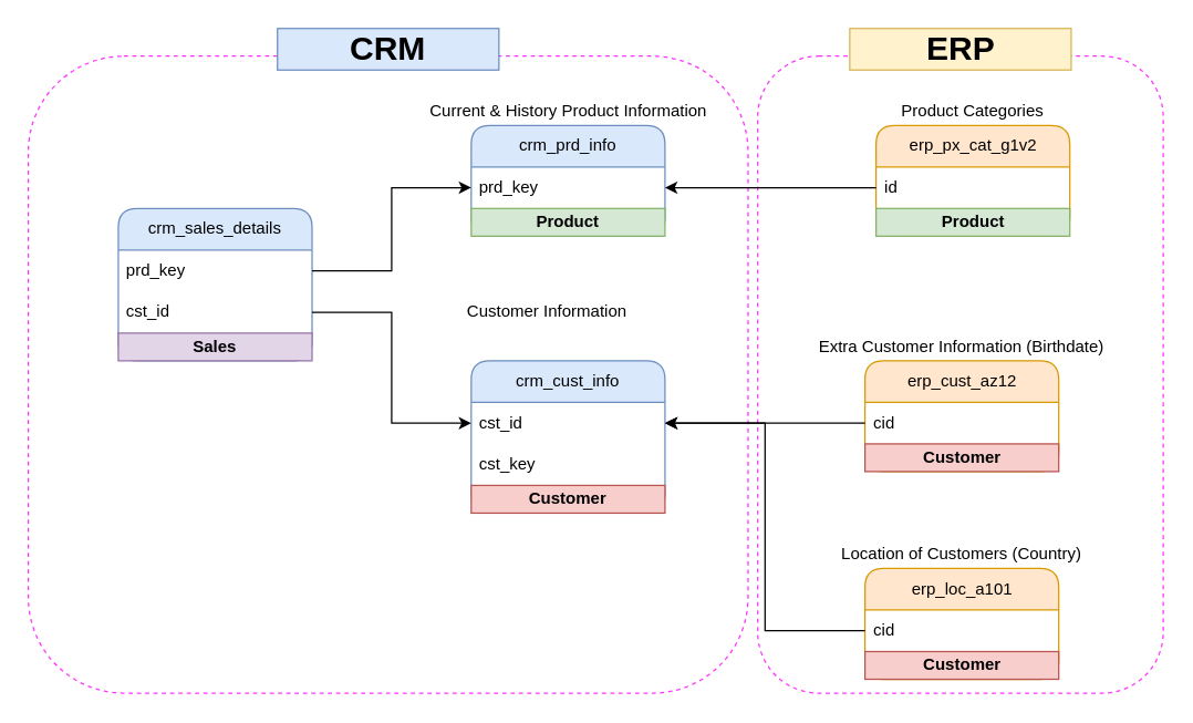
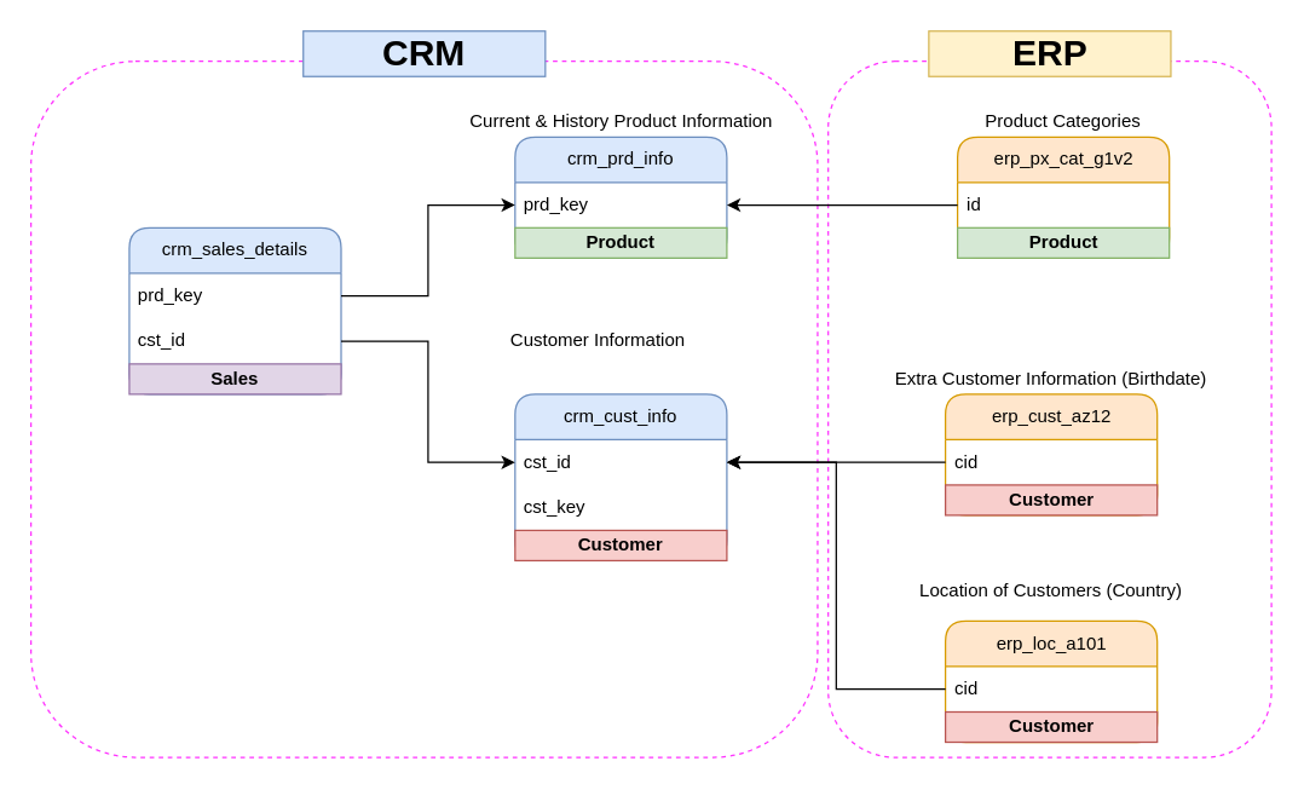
  <mxCell id="0" />
  <mxCell id="1" parent="0" />
  <mxCell id="2" value="" style="rounded=1;whiteSpace=wrap;html=1;fillColor=none;dashed=1;strokeColor=#FF33FF;" parent="1" vertex="1"><mxGeometry x="547" y="40" width="293" height="460" as="geometry" /></mxCell>
  <mxCell id="3" value="" style="rounded=1;whiteSpace=wrap;html=1;fillColor=none;dashed=1;strokeColor=#FF33FF;" parent="1" vertex="1"><mxGeometry x="20" y="40" width="520" height="460" as="geometry" /></mxCell>
  <mxCell id="4" value="crm_cust_info" style="swimlane;fontStyle=0;childLayout=stackLayout;horizontal=1;startSize=30;horizontalStack=0;resizeParent=1;resizeParentMax=0;resizeLast=0;collapsible=1;marginBottom=0;whiteSpace=wrap;html=1;rounded=1;fillColor=#dae8fc;strokeColor=#6c8ebf;" parent="1" vertex="1"><mxGeometry x="340" y="260" width="140" height="110" as="geometry" /></mxCell>
  <mxCell id="5" value="cst_id" style="text;strokeColor=none;fillColor=none;align=left;verticalAlign=middle;spacingLeft=4;spacingRight=4;overflow=hidden;points=[[0,0.5],[1,0.5]];portConstraint=eastwest;rotatable=0;whiteSpace=wrap;html=1;" parent="4" vertex="1"><mxGeometry y="30" width="140" height="30" as="geometry" /></mxCell>
  <mxCell id="6" value="cst_key" style="text;strokeColor=none;fillColor=none;align=left;verticalAlign=middle;spacingLeft=4;spacingRight=4;overflow=hidden;points=[[0,0.5],[1,0.5]];portConstraint=eastwest;rotatable=0;whiteSpace=wrap;html=1;" parent="4" vertex="1"><mxGeometry y="60" width="140" height="30" as="geometry" /></mxCell>
  <mxCell id="7" value="&lt;b&gt;Customer&lt;/b&gt;" style="text;html=1;strokeColor=#b85450;fillColor=#f8cecc;align=center;verticalAlign=middle;whiteSpace=wrap;overflow=hidden;" parent="4" vertex="1"><mxGeometry y="90" width="140" height="20" as="geometry" /></mxCell>
  <mxCell id="8" value="Customer Information" style="text;html=1;align=center;verticalAlign=middle;whiteSpace=wrap;rounded=0;" parent="1" vertex="1"><mxGeometry x="330" y="215" width="130" height="20" as="geometry" /></mxCell>
  <mxCell id="9" value="crm_prd_info" style="swimlane;fontStyle=0;childLayout=stackLayout;horizontal=1;startSize=30;horizontalStack=0;resizeParent=1;resizeParentMax=0;resizeLast=0;collapsible=1;marginBottom=0;whiteSpace=wrap;html=1;rounded=1;fillColor=#dae8fc;strokeColor=#6c8ebf;" parent="1" vertex="1"><mxGeometry x="340" y="90" width="140" height="80" as="geometry" /></mxCell>
  <mxCell id="10" value="prd_key" style="text;strokeColor=none;fillColor=none;align=left;verticalAlign=middle;spacingLeft=4;spacingRight=4;overflow=hidden;points=[[0,0.5],[1,0.5]];portConstraint=eastwest;rotatable=0;whiteSpace=wrap;html=1;" parent="9" vertex="1"><mxGeometry y="30" width="140" height="30" as="geometry" /></mxCell>
  <mxCell id="11" value="&lt;b&gt;Product&lt;/b&gt;" style="text;html=1;strokeColor=#82b366;fillColor=#d5e8d4;align=center;verticalAlign=middle;whiteSpace=wrap;overflow=hidden;" parent="9" vertex="1"><mxGeometry y="60" width="140" height="20" as="geometry" /></mxCell>
  <mxCell id="12" value="Current &amp;amp; History Product Information" style="text;html=1;align=center;verticalAlign=middle;whiteSpace=wrap;rounded=0;" parent="1" vertex="1"><mxGeometry x="297.5" y="70" width="225" height="20" as="geometry" /></mxCell>
  <mxCell id="13" value="crm_sales_details" style="swimlane;fontStyle=0;childLayout=stackLayout;horizontal=1;startSize=30;horizontalStack=0;resizeParent=1;resizeParentMax=0;resizeLast=0;collapsible=1;marginBottom=0;whiteSpace=wrap;html=1;rounded=1;fillColor=#dae8fc;strokeColor=#6c8ebf;" parent="1" vertex="1"><mxGeometry x="85" y="150" width="140" height="110" as="geometry" /></mxCell>
  <mxCell id="14" value="prd_key" style="text;strokeColor=none;fillColor=none;align=left;verticalAlign=middle;spacingLeft=4;spacingRight=4;overflow=hidden;points=[[0,0.5],[1,0.5]];portConstraint=eastwest;rotatable=0;whiteSpace=wrap;html=1;" parent="13" vertex="1"><mxGeometry y="30" width="140" height="30" as="geometry" /></mxCell>
  <mxCell id="15" value="cst_id" style="text;strokeColor=none;fillColor=none;align=left;verticalAlign=middle;spacingLeft=4;spacingRight=4;overflow=hidden;points=[[0,0.5],[1,0.5]];portConstraint=eastwest;rotatable=0;whiteSpace=wrap;html=1;" parent="13" vertex="1"><mxGeometry y="60" width="140" height="30" as="geometry" /></mxCell>
  <mxCell id="16" value="&lt;b&gt;Sales&lt;/b&gt;" style="text;html=1;strokeColor=#9673a6;fillColor=#e1d5e7;align=center;verticalAlign=middle;whiteSpace=wrap;overflow=hidden;" parent="13" vertex="1"><mxGeometry y="90" width="140" height="20" as="geometry" /></mxCell>
  <mxCell id="17" style="edgeStyle=orthogonalEdgeStyle;rounded=0;orthogonalLoop=1;jettySize=auto;html=1;" parent="1" source="14" target="10" edge="1"><mxGeometry relative="1" as="geometry" /></mxCell>
  <mxCell id="18" style="edgeStyle=orthogonalEdgeStyle;rounded=0;orthogonalLoop=1;jettySize=auto;html=1;" parent="1" source="15" target="5" edge="1"><mxGeometry relative="1" as="geometry" /></mxCell>
  <mxCell id="19" value="erp_cust_az12" style="swimlane;fontStyle=0;childLayout=stackLayout;horizontal=1;startSize=30;horizontalStack=0;resizeParent=1;resizeParentMax=0;resizeLast=0;collapsible=1;marginBottom=0;whiteSpace=wrap;html=1;rounded=1;fillColor=#ffe6cc;strokeColor=#d79b00;" parent="1" vertex="1"><mxGeometry x="624.5" y="260" width="140" height="80" as="geometry" /></mxCell>
  <mxCell id="20" value="cid" style="text;strokeColor=none;fillColor=none;align=left;verticalAlign=middle;spacingLeft=4;spacingRight=4;overflow=hidden;points=[[0,0.5],[1,0.5]];portConstraint=eastwest;rotatable=0;whiteSpace=wrap;html=1;" parent="19" vertex="1"><mxGeometry y="30" width="140" height="30" as="geometry" /></mxCell>
  <mxCell id="21" value="&lt;b&gt;Customer&lt;/b&gt;" style="text;html=1;strokeColor=#b85450;fillColor=#f8cecc;align=center;verticalAlign=middle;whiteSpace=wrap;overflow=hidden;" parent="19" vertex="1"><mxGeometry y="60" width="140" height="20" as="geometry" /></mxCell>
  <mxCell id="22" value="Extra Customer Information (Birthdate)" style="text;html=1;align=center;verticalAlign=middle;whiteSpace=wrap;rounded=0;" parent="1" vertex="1"><mxGeometry x="582" y="240" width="225" height="20" as="geometry" /></mxCell>
  <mxCell id="23" value="erp_loc_a101" style="swimlane;fontStyle=0;childLayout=stackLayout;horizontal=1;startSize=30;horizontalStack=0;resizeParent=1;resizeParentMax=0;resizeLast=0;collapsible=1;marginBottom=0;whiteSpace=wrap;html=1;rounded=1;fillColor=#ffe6cc;strokeColor=#d79b00;" parent="1" vertex="1"><mxGeometry x="624.5" y="410" width="140" height="80" as="geometry" /></mxCell>
  <mxCell id="24" value="cid" style="text;strokeColor=none;fillColor=none;align=left;verticalAlign=middle;spacingLeft=4;spacingRight=4;overflow=hidden;points=[[0,0.5],[1,0.5]];portConstraint=eastwest;rotatable=0;whiteSpace=wrap;html=1;" parent="23" vertex="1"><mxGeometry y="30" width="140" height="30" as="geometry" /></mxCell>
  <mxCell id="25" value="&lt;b&gt;Customer&lt;/b&gt;" style="text;html=1;strokeColor=#b85450;fillColor=#f8cecc;align=center;verticalAlign=middle;whiteSpace=wrap;overflow=hidden;" parent="23" vertex="1"><mxGeometry y="60" width="140" height="20" as="geometry" /></mxCell>
- <mxCell id="26" value="Location of Customers (Country)" style="text;html=1;align=center;verticalAlign=middle;whiteSpace=wrap;rounded=0;" parent="1" vertex="1"><mxGeometry x="582" y="390" width="225" height="20" as="geometry" /></mxCell>
+ <mxCell id="26" value="Location of Customers (Country)" style="text;html=1;align=center;verticalAlign=middle;whiteSpace=wrap;rounded=0;" parent="1" vertex="1"><mxGeometry x="582" y="380" width="225" height="20" as="geometry" /></mxCell>
  <mxCell id="27" value="erp_px_cat_g1v2" style="swimlane;fontStyle=0;childLayout=stackLayout;horizontal=1;startSize=30;horizontalStack=0;resizeParent=1;resizeParentMax=0;resizeLast=0;collapsible=1;marginBottom=0;whiteSpace=wrap;html=1;rounded=1;fillColor=#ffe6cc;strokeColor=#d79b00;" parent="1" vertex="1"><mxGeometry x="632.5" y="90" width="140" height="80" as="geometry" /></mxCell>
  <mxCell id="28" value="id" style="text;strokeColor=none;fillColor=none;align=left;verticalAlign=middle;spacingLeft=4;spacingRight=4;overflow=hidden;points=[[0,0.5],[1,0.5]];portConstraint=eastwest;rotatable=0;whiteSpace=wrap;html=1;" parent="27" vertex="1"><mxGeometry y="30" width="140" height="30" as="geometry" /></mxCell>
  <mxCell id="29" value="&lt;b&gt;Product&lt;/b&gt;" style="text;html=1;strokeColor=#82b366;fillColor=#d5e8d4;align=center;verticalAlign=middle;whiteSpace=wrap;overflow=hidden;" parent="27" vertex="1"><mxGeometry y="60" width="140" height="20" as="geometry" /></mxCell>
  <mxCell id="30" value="Product Categories" style="text;html=1;align=center;verticalAlign=middle;whiteSpace=wrap;rounded=0;" parent="1" vertex="1"><mxGeometry x="590" y="70" width="225" height="20" as="geometry" /></mxCell>
  <mxCell id="31" style="edgeStyle=orthogonalEdgeStyle;rounded=0;orthogonalLoop=1;jettySize=auto;html=1;entryX=1;entryY=0.5;entryDx=0;entryDy=0;" parent="1" source="24" target="5" edge="1"><mxGeometry relative="1" as="geometry" /></mxCell>
  <mxCell id="32" style="edgeStyle=orthogonalEdgeStyle;rounded=0;orthogonalLoop=1;jettySize=auto;html=1;" parent="1" source="20" target="5" edge="1"><mxGeometry relative="1" as="geometry" /></mxCell>
  <mxCell id="33" style="edgeStyle=orthogonalEdgeStyle;rounded=0;orthogonalLoop=1;jettySize=auto;html=1;" parent="1" source="28" target="10" edge="1"><mxGeometry relative="1" as="geometry" /></mxCell>
  <mxCell id="34" value="&lt;b&gt;&lt;font style=&quot;font-size: 24px;&quot;&gt;CRM&lt;/font&gt;&lt;/b&gt;" style="text;html=1;align=center;verticalAlign=middle;whiteSpace=wrap;rounded=0;fillColor=#dae8fc;strokeColor=#6c8ebf;" parent="1" vertex="1"><mxGeometry x="200" y="20" width="160" height="30" as="geometry" /></mxCell>
  <mxCell id="35" value="&lt;b&gt;&lt;font style=&quot;font-size: 24px;&quot;&gt;ERP&lt;/font&gt;&lt;/b&gt;" style="text;html=1;align=center;verticalAlign=middle;whiteSpace=wrap;rounded=0;fillColor=#fff2cc;strokeColor=#d6b656;" parent="1" vertex="1"><mxGeometry x="613.5" y="20" width="160" height="30" as="geometry" /></mxCell>
